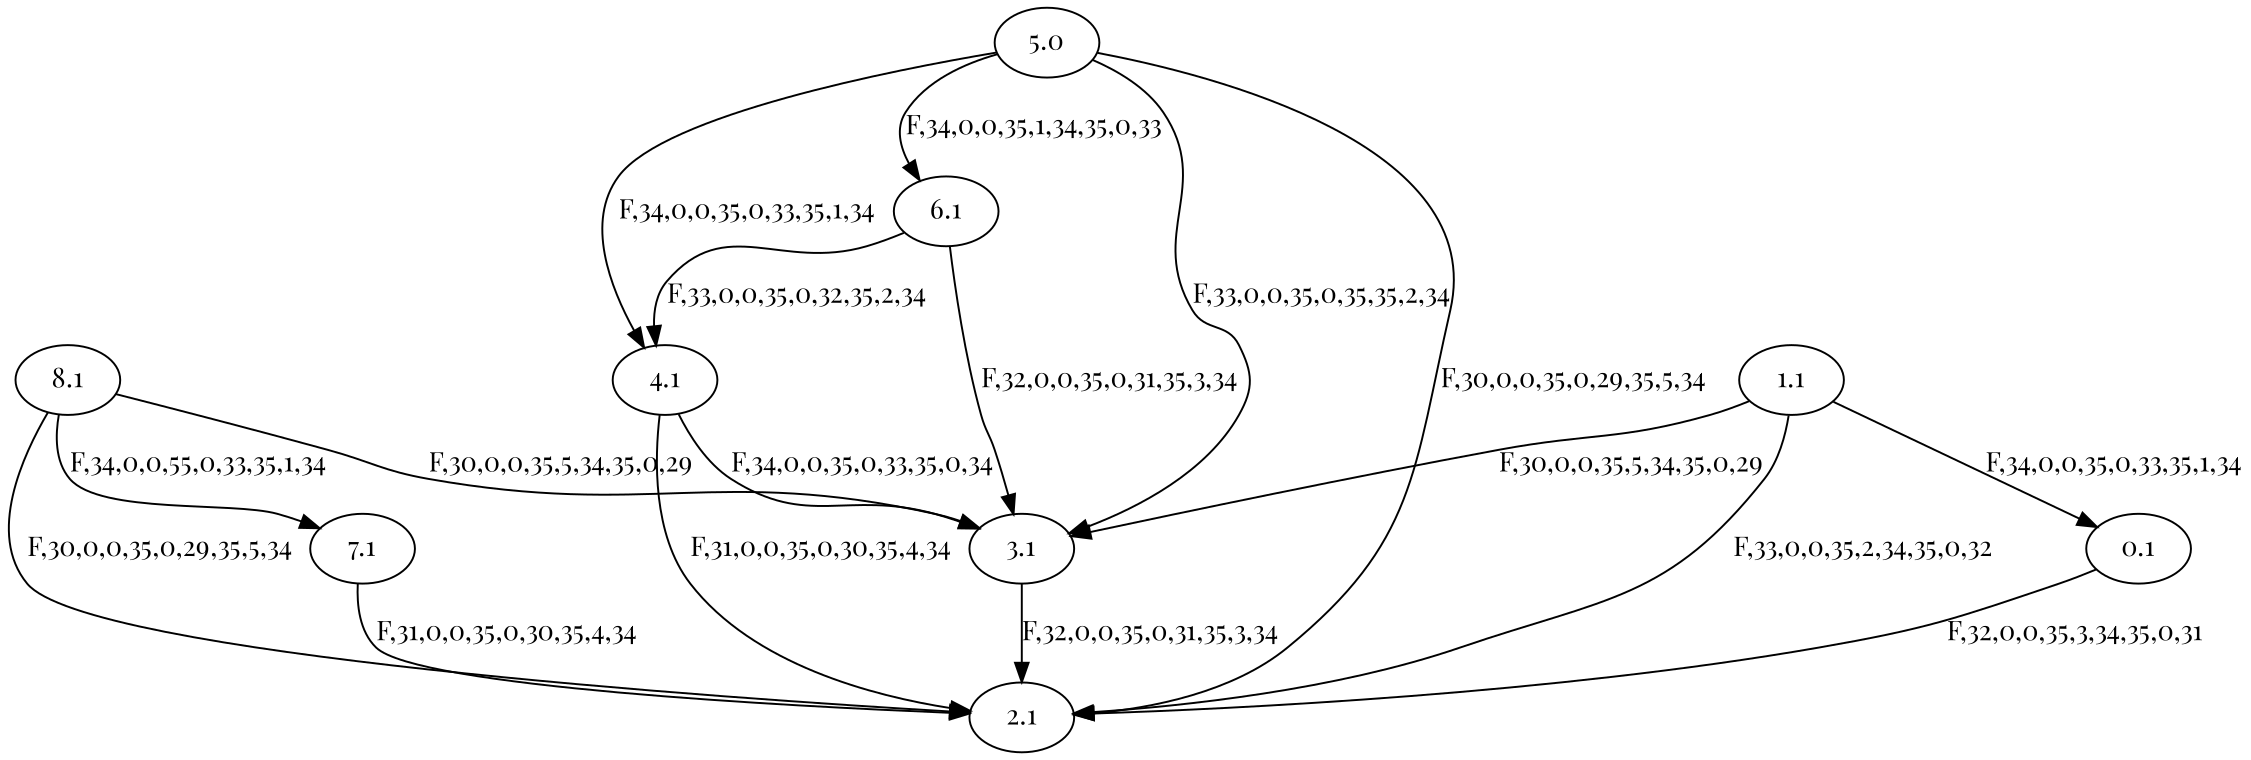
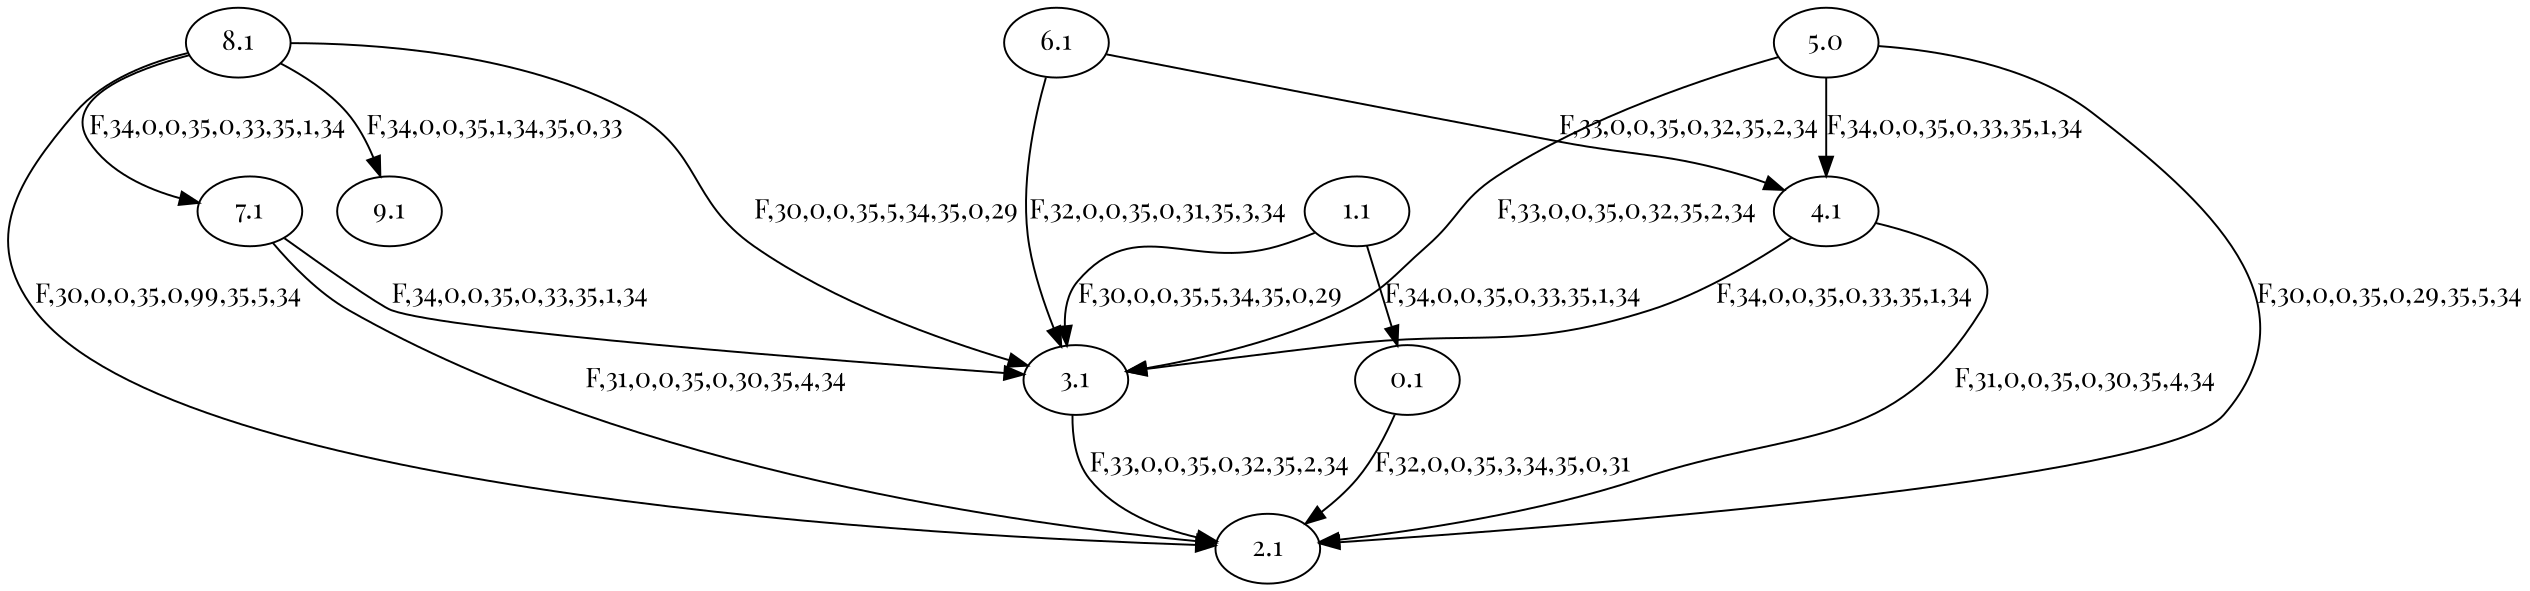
  digraph {
    fontname="Playfair Display"
    node [fontname="Playfair Display"]
    edge [fontname="Playfair Display"]
    7.1
    2.1
    3.1
    8.1
+   9.1
    4.1
    n7 [label=5.0]
    6.1
    0.1
    1.1
    7.1 -> 2.1 [label="F,31,0,0,35,0,30,35,4,34"]
-   3.1 -> 2.1 [label="F,32,0,0,35,0,31,35,3,34"]
-   8.1 -> 7.1 [label="F,34,0,0,55,0,33,35,1,34"]
-   8.1 -> 2.1 [label="F,30,0,0,35,0,29,35,5,34"]
+   7.1 -> 3.1 [label="F,34,0,0,35,0,33,35,1,34"]
+   3.1 -> 2.1 [label="F,33,0,0,35,0,32,35,2,34"]
+   8.1 -> 7.1 [label="F,34,0,0,35,0,33,35,1,34"]
+   8.1 -> 2.1 [label="F,30,0,0,35,0,99,35,5,34"]
    8.1 -> 3.1 [label="F,30,0,0,35,5,34,35,0,29"]
+   8.1 -> 9.1 [label="F,34,0,0,35,1,34,35,0,33"]
    4.1 -> 2.1 [label="F,31,0,0,35,0,30,35,4,34"]
-   4.1 -> 3.1 [label="F,34,0,0,35,0,33,35,0,34"]
+   4.1 -> 3.1 [label="F,34,0,0,35,0,33,35,1,34"]
    n7 -> 2.1 [label="F,30,0,0,35,0,29,35,5,34"]
-   n7 -> 3.1 [label="F,33,0,0,35,0,35,35,2,34"]
+   n7 -> 3.1 [label="F,33,0,0,35,0,32,35,2,34"]
    n7 -> 4.1 [label="F,34,0,0,35,0,33,35,1,34"]
-   n7 -> 6.1 [label="F,34,0,0,35,1,34,35,0,33"]
    6.1 -> 3.1 [label="F,32,0,0,35,0,31,35,3,34"]
    6.1 -> 4.1 [label="F,33,0,0,35,0,32,35,2,34"]
    0.1 -> 2.1 [label="F,32,0,0,35,3,34,35,0,31"]
-   1.1 -> 2.1 [label="F,33,0,0,35,2,34,35,0,32"]
    1.1 -> 3.1 [label="F,30,0,0,35,5,34,35,0,29"]
    1.1 -> 0.1 [label="F,34,0,0,35,0,33,35,1,34"]
  }
